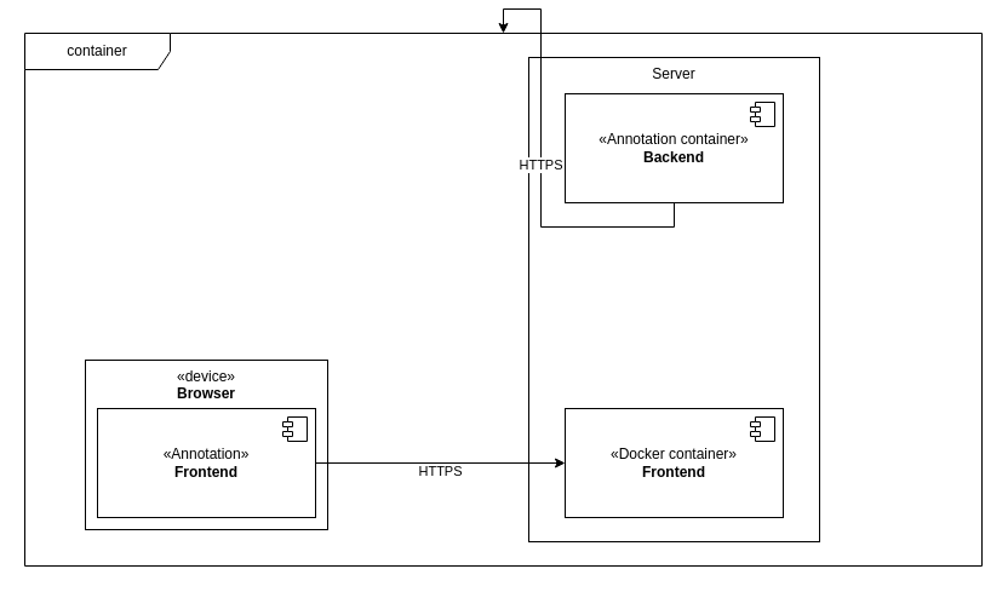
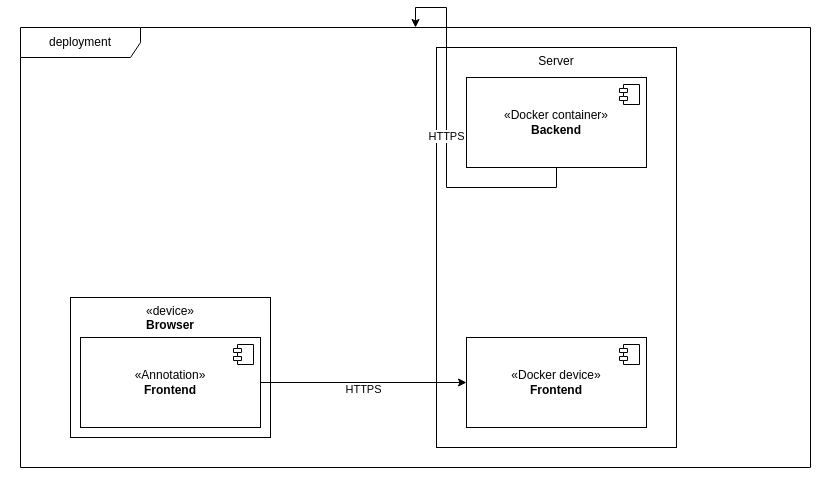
  <mxCell id="0" />
  <mxCell id="1" parent="0" />
  <mxCell id="2" value="Server" style="html=1;whiteSpace=wrap;verticalAlign=top;" vertex="1" parent="1"><mxGeometry x="436" y="40" width="240" height="400" as="geometry" /></mxCell>
  <mxCell id="3" value="«device»&lt;br&gt;&lt;b&gt;Browser&lt;/b&gt;" style="html=1;whiteSpace=wrap;verticalAlign=top;" vertex="1" parent="1"><mxGeometry x="70" y="290" width="200" height="140" as="geometry" /></mxCell>
  <mxCell id="4" style="edgeStyle=orthogonalEdgeStyle;rounded=0;orthogonalLoop=1;jettySize=auto;html=1;entryX=0;entryY=0.5;entryDx=0;entryDy=0;" edge="1" parent="1" source="6" target="12"><mxGeometry relative="1" as="geometry" /></mxCell>
  <mxCell id="5" value="&lt;div&gt;HTTPS&lt;/div&gt;" style="edgeLabel;html=1;align=center;verticalAlign=middle;resizable=0;points=[];" vertex="1" connectable="0" parent="4"><mxGeometry x="-0.011" y="-6" relative="1" as="geometry"><mxPoint as="offset" /></mxGeometry></mxCell>
  <mxCell id="6" value="«Annotation»&lt;b&gt;&lt;br&gt;Frontend&lt;/b&gt; " style="html=1;dropTarget=0;whiteSpace=wrap;" vertex="1" parent="1"><mxGeometry x="80" y="330" width="180" height="90" as="geometry" /></mxCell>
  <mxCell id="7" value="" style="shape=module;jettyWidth=8;jettyHeight=4;" vertex="1" parent="6"><mxGeometry x="1" width="20" height="20" relative="1" as="geometry"><mxPoint x="-27" y="7" as="offset" /></mxGeometry></mxCell>
- <mxCell id="8" value="container" style="shape=umlFrame;whiteSpace=wrap;html=1;pointerEvents=0;width=120;height=30;" vertex="1" parent="1"><mxGeometry x="20" y="20" width="790" height="440" as="geometry" /></mxCell>
+ <mxCell id="8" value="deployment" style="shape=umlFrame;whiteSpace=wrap;html=1;pointerEvents=0;width=120;height=30;" vertex="1" parent="1"><mxGeometry x="20" y="20" width="790" height="440" as="geometry" /></mxCell>
  <mxCell id="9" value="&lt;div&gt;HTTPS&lt;/div&gt;" style="edgeStyle=orthogonalEdgeStyle;rounded=0;orthogonalLoop=1;jettySize=auto;html=1;" edge="1" parent="1" source="10" target="8"><mxGeometry relative="1" as="geometry" /></mxCell>
- <mxCell id="10" value="«Annotation container»&lt;b&gt;&lt;br&gt;Backend&lt;/b&gt;&lt;br&gt;&lt;b&gt;&lt;/b&gt;" style="html=1;dropTarget=0;whiteSpace=wrap;" vertex="1" parent="1"><mxGeometry x="466" y="70" width="180" height="90" as="geometry" /></mxCell>
+ <mxCell id="10" value="«Docker container»&lt;b&gt;&lt;br&gt;Backend&lt;/b&gt;&lt;br&gt;&lt;b&gt;&lt;/b&gt;" style="html=1;dropTarget=0;whiteSpace=wrap;" vertex="1" parent="1"><mxGeometry x="466" y="70" width="180" height="90" as="geometry" /></mxCell>
  <mxCell id="11" value="" style="shape=module;jettyWidth=8;jettyHeight=4;" vertex="1" parent="10"><mxGeometry x="1" width="20" height="20" relative="1" as="geometry"><mxPoint x="-27" y="7" as="offset" /></mxGeometry></mxCell>
- <mxCell id="12" value="«Docker container»&lt;b&gt;&lt;br&gt;Frontend&lt;/b&gt;&lt;br&gt;&lt;b&gt;&lt;/b&gt;" style="html=1;dropTarget=0;whiteSpace=wrap;" vertex="1" parent="1"><mxGeometry x="466" y="330" width="180" height="90" as="geometry" /></mxCell>
+ <mxCell id="12" value="«Docker device»&lt;b&gt;&lt;br&gt;Frontend&lt;/b&gt;&lt;br&gt;&lt;b&gt;&lt;/b&gt;" style="html=1;dropTarget=0;whiteSpace=wrap;" vertex="1" parent="1"><mxGeometry x="466" y="330" width="180" height="90" as="geometry" /></mxCell>
  <mxCell id="13" value="" style="shape=module;jettyWidth=8;jettyHeight=4;" vertex="1" parent="12"><mxGeometry x="1" width="20" height="20" relative="1" as="geometry"><mxPoint x="-27" y="7" as="offset" /></mxGeometry></mxCell>
